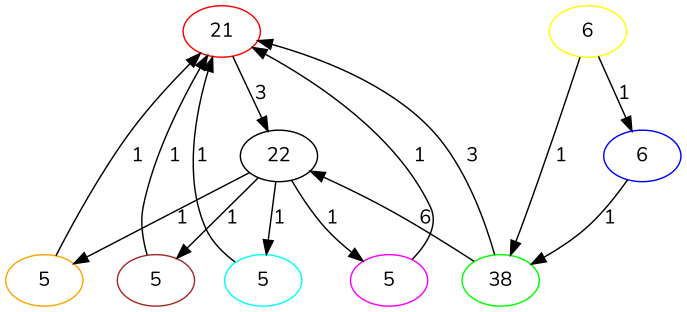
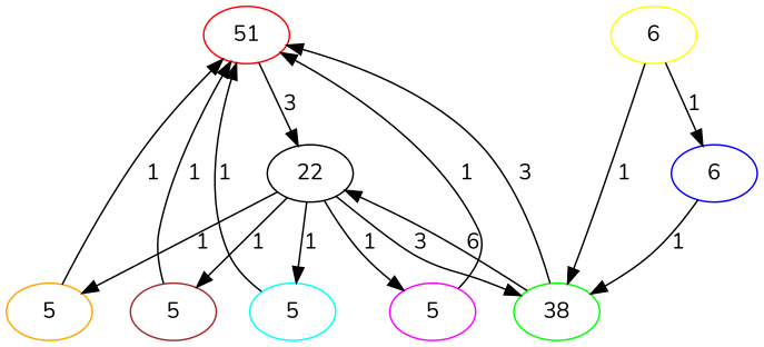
  strict digraph {
    fontname=Nunito
    node [fontname=Nunito]
    edge [fontname=Nunito]
-   n1 [color=red label=21]
+   n1 [color=red label=51]
    n2 [color=rose label=22]
    n3 [color=green label=38]
    n4 [color=cyan label=5]
    n5 [color=orange label=5]
    n6 [color=brown label=5]
    n7 [color=magenta label=5]
    n8 [color=blue label=6]
    n9 [color=yellow label=6]
    n1 -> n2 [label=3]
+   n2 -> n3 [label=3]
    n2 -> n4 [label=1]
    n2 -> n5 [label=1]
    n2 -> n6 [label=1]
    n2 -> n7 [label=1]
    n3 -> n1 [label=3]
    n3 -> n2 [label=6]
    n4 -> n1 [label=1]
    n5 -> n1 [label=1]
    n6 -> n1 [label=1]
    n7 -> n1 [label=1]
    n8 -> n3 [label=1]
    n9 -> n3 [label=1]
    n9 -> n8 [label=1]
  }
